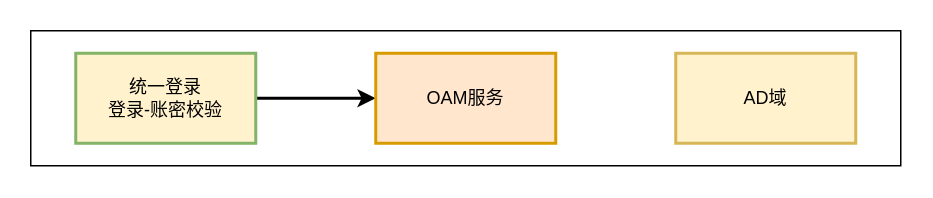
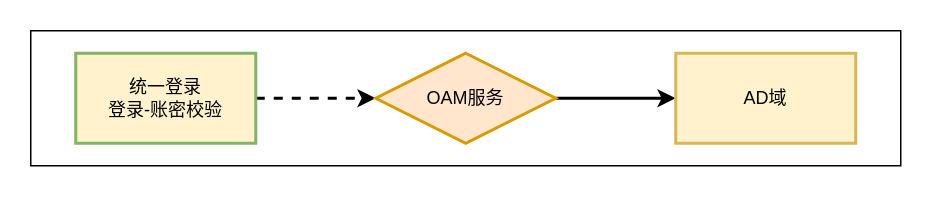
  <mxCell id="0" />
  <mxCell id="1" parent="0" />
  <mxCell id="2" value="" style="group" parent="1" vertex="1" connectable="0"><mxGeometry x="50" y="35" width="550" height="75" as="geometry" /></mxCell>
  <mxCell id="3" value="" style="rounded=0;whiteSpace=wrap;html=1;" parent="2" vertex="1"><mxGeometry x="-30" y="-15" width="580" height="90" as="geometry" /></mxCell>
- <mxCell id="4" value="" style="edgeStyle=orthogonalEdgeStyle;rounded=0;orthogonalLoop=1;jettySize=auto;html=1;strokeWidth=2;" parent="2" source="5" target="7" edge="1"><mxGeometry relative="1" as="geometry" /></mxCell>
+ <mxCell id="4" value="" style="edgeStyle=orthogonalEdgeStyle;rounded=0;orthogonalLoop=1;jettySize=auto;html=1;strokeWidth=2;dashed=1;" parent="2" source="5" target="7" edge="1"><mxGeometry relative="1" as="geometry" /></mxCell>
  <mxCell id="5" value="统一登录&lt;br&gt;登录-账密校验" style="rounded=0;whiteSpace=wrap;html=1;fillColor=#fff2cc;strokeColor=#82b366;strokeWidth=2;" parent="2" vertex="1"><mxGeometry width="120" height="60" as="geometry" /></mxCell>
- <mxCell id="7" value="OAM服务" style="whiteSpace=wrap;html=1;rounded=0;fillColor=#ffe6cc;strokeColor=#d79b00;strokeWidth=2;" parent="2" vertex="1"><mxGeometry x="200" width="120" height="60" as="geometry" /></mxCell>
+ <mxCell id="6" value="" style="edgeStyle=orthogonalEdgeStyle;rounded=0;orthogonalLoop=1;jettySize=auto;html=1;strokeWidth=2;" parent="2" source="7" target="8" edge="1"><mxGeometry relative="1" as="geometry" /></mxCell>
+ <mxCell id="7" value="OAM服务" style="rhombus;whiteSpace=wrap;html=1;fillColor=#ffe6cc;strokeColor=#d79b00;strokeWidth=2;" parent="2" vertex="1"><mxGeometry x="200" width="120" height="60" as="geometry" /></mxCell>
  <mxCell id="8" value="AD域" style="whiteSpace=wrap;html=1;rounded=0;fillColor=#fff2cc;strokeColor=#d6b656;strokeWidth=2;" parent="2" vertex="1"><mxGeometry x="400" width="120" height="60" as="geometry" /></mxCell>
